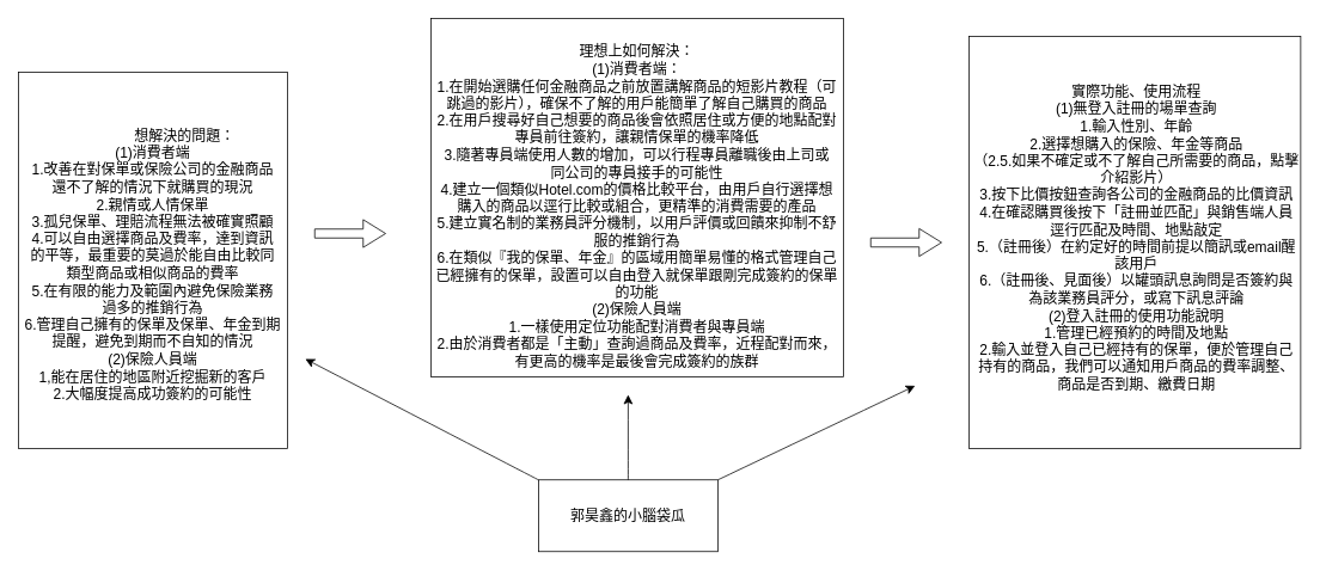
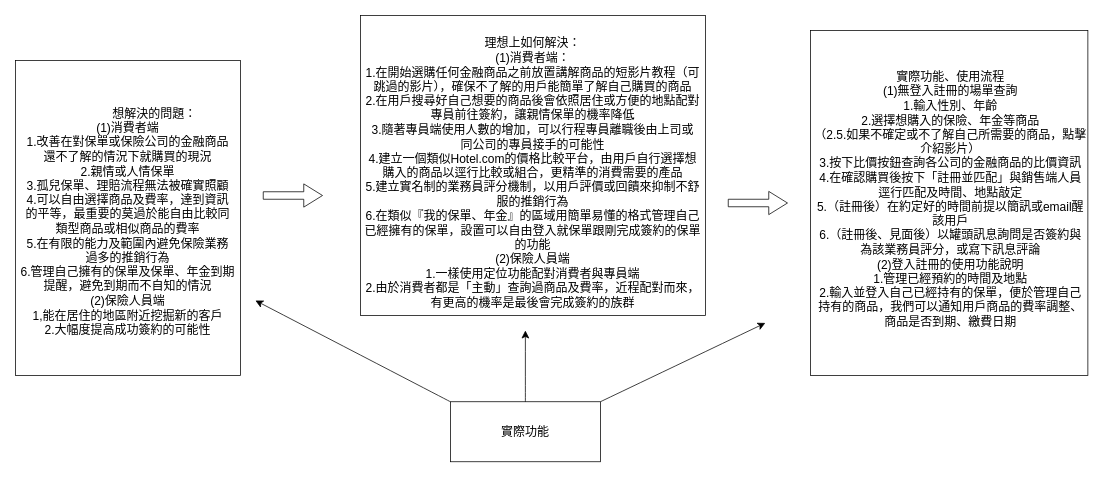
  <mxCell id="0" />
  <mxCell id="1" parent="0" />
  <mxCell id="2" value="" style="rounded=0;whiteSpace=wrap;html=1;" vertex="1" parent="1"><mxGeometry x="600" y="535" width="200" height="80" as="geometry" /></mxCell>
- <mxCell id="3" value="郭昊鑫的小腦袋瓜" style="text;strokeColor=none;fillColor=none;html=1;align=center;verticalAlign=middle;whiteSpace=wrap;rounded=0;fontSize=16;" vertex="1" parent="1"><mxGeometry x="600" y="535" width="200" height="80" as="geometry" /></mxCell>
+ <mxCell id="3" value="實際功能" style="text;strokeColor=none;fillColor=none;html=1;align=center;verticalAlign=middle;whiteSpace=wrap;rounded=0;fontSize=16;" vertex="1" parent="1"><mxGeometry x="600" y="535" width="200" height="80" as="geometry" /></mxCell>
  <mxCell id="4" value="" style="endArrow=classic;html=1;rounded=0;fontSize=12;startSize=8;endSize=8;curved=1;exitX=0;exitY=0;exitDx=0;exitDy=0;" edge="1" parent="1" source="3"><mxGeometry width="50" height="50" relative="1" as="geometry"><mxPoint x="860" y="390" as="sourcePoint" /><mxPoint x="340" y="400" as="targetPoint" /></mxGeometry></mxCell>
  <mxCell id="5" value="" style="rounded=0;whiteSpace=wrap;html=1;" vertex="1" parent="1"><mxGeometry x="20" y="80" width="300" height="420" as="geometry" /></mxCell>
  <mxCell id="6" value="&lt;span style=&quot;white-space: pre;&quot;&gt;&#09;&lt;/span&gt;&lt;span style=&quot;white-space: pre;&quot;&gt;&#09;想解決的問題：&lt;/span&gt;&lt;div&gt;&lt;span style=&quot;white-space: pre;&quot;&gt;(1)消費者端&lt;br&gt;&lt;/span&gt;&lt;div&gt;&lt;span style=&quot;white-space: pre;&quot;&gt;1.改善在對保單或保險公司的金融商品&lt;/span&gt;&lt;/div&gt;&lt;div&gt;&lt;span style=&quot;white-space: pre;&quot;&gt;還不了解的情況下就購買的現況&lt;/span&gt;&lt;/div&gt;&lt;div&gt;&lt;span style=&quot;white-space: pre;&quot;&gt;2.親情或人情保單&lt;/span&gt;&lt;/div&gt;&lt;div&gt;&lt;span style=&quot;white-space: pre;&quot;&gt;3.孤兒保單、理賠流程無法被確實照顧&lt;/span&gt;&lt;/div&gt;&lt;div&gt;&lt;span style=&quot;white-space: pre;&quot;&gt;4.可以自由選擇商品及費率，達到資訊&lt;/span&gt;&lt;/div&gt;&lt;div&gt;&lt;span style=&quot;white-space: pre;&quot;&gt;的平等，最重要的莫過於能自由比較同&lt;/span&gt;&lt;/div&gt;&lt;div&gt;&lt;span style=&quot;white-space: pre;&quot;&gt;類型商品或相似商品的費率&lt;/span&gt;&lt;/div&gt;&lt;div&gt;&lt;span style=&quot;white-space: pre;&quot;&gt;5.在有限的能力及範圍內避免保險業務&lt;/span&gt;&lt;/div&gt;&lt;div&gt;&lt;span style=&quot;white-space: pre;&quot;&gt;過多的推銷行為&lt;/span&gt;&lt;/div&gt;&lt;div&gt;&lt;span style=&quot;white-space: pre;&quot;&gt;6.管理自己擁有的保單及保單、年金到期&lt;/span&gt;&lt;/div&gt;&lt;div&gt;&lt;span style=&quot;white-space: pre;&quot;&gt;提醒，避免到期而不自知的情況&lt;/span&gt;&lt;/div&gt;&lt;div&gt;&lt;span style=&quot;white-space: pre;&quot;&gt;(2)保險人員端&lt;/span&gt;&lt;/div&gt;&lt;/div&gt;&lt;div&gt;&lt;span style=&quot;white-space: pre;&quot;&gt;1,能在居住的地區附近挖掘新的客戶&lt;/span&gt;&lt;/div&gt;&lt;div&gt;&lt;span style=&quot;white-space: pre;&quot;&gt;2.大幅度提高成功簽約的可能性&lt;/span&gt;&lt;/div&gt;" style="text;strokeColor=none;fillColor=none;html=1;align=center;verticalAlign=middle;whiteSpace=wrap;rounded=0;fontSize=16;" vertex="1" parent="1"><mxGeometry x="20" y="80" width="300" height="430" as="geometry" /></mxCell>
  <mxCell id="7" value="" style="endArrow=classic;html=1;rounded=0;fontSize=12;startSize=8;endSize=8;curved=1;exitX=0.5;exitY=0;exitDx=0;exitDy=0;" edge="1" parent="1" source="3"><mxGeometry width="50" height="50" relative="1" as="geometry"><mxPoint x="1140" y="530" as="sourcePoint" /><mxPoint y="440" as="targetPoint" x="700" /></mxGeometry></mxCell>
  <mxCell id="8" value="" style="rounded=0;whiteSpace=wrap;html=1;" vertex="1" parent="1"><mxGeometry x="480" y="20" width="460" height="400" as="geometry" /></mxCell>
  <mxCell id="9" value="理想上如何解決：&lt;div&gt;(1)消費者端：&lt;/div&gt;&lt;div&gt;1.在開始選購任何金融商品之前放置講解商品的短影片教程（可&lt;/div&gt;&lt;div&gt;跳過的影片），確保不了解的用戶能簡單了解自己購買的商品&lt;/div&gt;&lt;div&gt;2.在用戶搜尋好自己想要的商品後會依照居住或方便的地點配對&lt;/div&gt;&lt;div&gt;專員前往簽約，讓親情保單的機率降低&lt;/div&gt;&lt;div&gt;3.隨著專員端使用人數的增加，可以行程專員離職後由上司或&lt;/div&gt;&lt;div&gt;同公司的專員接手的可能性&lt;/div&gt;&lt;div&gt;4.建立一個類似Hotel.com的價格比較平台，由用戶自行選擇想&lt;/div&gt;&lt;div&gt;購入的商品以逕行比較或組合，更精準的消費需要的產品&lt;/div&gt;&lt;div&gt;5.建立實名制的業務員評分機制，以用戶評價或回饋來抑制不舒服的推銷行為&lt;/div&gt;&lt;div&gt;6.在類似『我的保單、年金』的區域用簡單易懂的格式管理自己&lt;/div&gt;&lt;div&gt;已經擁有的保單，設置可以自由登入就保單跟剛完成簽約的保單的功能&lt;/div&gt;&lt;div&gt;(2)保險人員端&lt;/div&gt;&lt;div&gt;1.一樣使用定位功能配對消費者與專員端&lt;/div&gt;&lt;div&gt;2.由於消費者都是「主動」查詢過商品及費率，近程配對而來，&lt;/div&gt;&lt;div&gt;有更高的機率是最後會完成簽約的族群&lt;/div&gt;" style="text;strokeColor=none;fillColor=none;html=1;align=center;verticalAlign=middle;whiteSpace=wrap;rounded=0;fontSize=16;" vertex="1" parent="1"><mxGeometry x="480" y="40" width="460" height="380" as="geometry" /></mxCell>
  <mxCell id="10" value="" style="shape=flexArrow;endArrow=classic;html=1;rounded=0;fontSize=12;startSize=8;endSize=8;curved=1;" edge="1" parent="1"><mxGeometry width="50" height="50" relative="1" as="geometry"><mxPoint x="350" y="260" as="sourcePoint" /><mxPoint x="430" y="260" as="targetPoint" /></mxGeometry></mxCell>
  <mxCell id="11" value="" style="endArrow=classic;html=1;rounded=0;fontSize=12;startSize=8;endSize=8;curved=1;exitX=1;exitY=0;exitDx=0;exitDy=0;" edge="1" parent="1" source="3"><mxGeometry width="50" height="50" relative="1" as="geometry"><mxPoint x="1140" y="530" as="sourcePoint" /><mxPoint x="1020" y="430" as="targetPoint" /></mxGeometry></mxCell>
  <mxCell id="12" value="" style="rounded=0;whiteSpace=wrap;html=1;" vertex="1" parent="1"><mxGeometry x="1080" y="40" width="370" height="460" as="geometry" /></mxCell>
  <mxCell id="13" value="" style="shape=flexArrow;endArrow=classic;html=1;rounded=0;fontSize=12;startSize=8;endSize=8;curved=1;" edge="1" parent="1"><mxGeometry width="50" height="50" relative="1" as="geometry"><mxPoint x="970" y="270" as="sourcePoint" /><mxPoint x="1050" y="270" as="targetPoint" /></mxGeometry></mxCell>
  <mxCell id="14" value="實際功能、使用流程&lt;div&gt;(1)無登入註冊的場單查詢&lt;/div&gt;&lt;div&gt;1.輸入性別、年齡&lt;/div&gt;&lt;div&gt;2.選擇想購入的保險、年金等商品&lt;/div&gt;&lt;div&gt;（2.5.如果不確定或不了解自己所需要的商品，點擊介紹影片）&lt;/div&gt;&lt;div&gt;3.按下比價按鈕查詢各公司的金融商品的比價資訊&lt;/div&gt;&lt;div&gt;4.在確認購買後按下「註冊並匹配」與銷售端人員逕行匹配及時間、地點敲定&lt;/div&gt;&lt;div&gt;5.（註冊後）在約定好的時間前提以簡訊或email醒該用戶&lt;/div&gt;&lt;div&gt;6.（註冊後、見面後）以罐頭訊息詢問是否簽約與為該業務員評分，或寫下訊息評論&lt;/div&gt;&lt;div&gt;(2)登入註冊的使用功能說明&lt;/div&gt;&lt;div&gt;1.管理已經預約的時間及地點&lt;/div&gt;&lt;div&gt;2.輸入並登入自己已經持有的保單，便於管理自己持有的商品，我們可以通知用戶商品的費率調整、商品是否到期、繳費日期&lt;/div&gt;&lt;div&gt;&lt;br&gt;&lt;/div&gt;" style="text;strokeColor=none;fillColor=none;html=1;align=center;verticalAlign=middle;whiteSpace=wrap;rounded=0;fontSize=16;" vertex="1" parent="1"><mxGeometry x="1084" y="50" width="366" height="450" as="geometry" /></mxCell>
